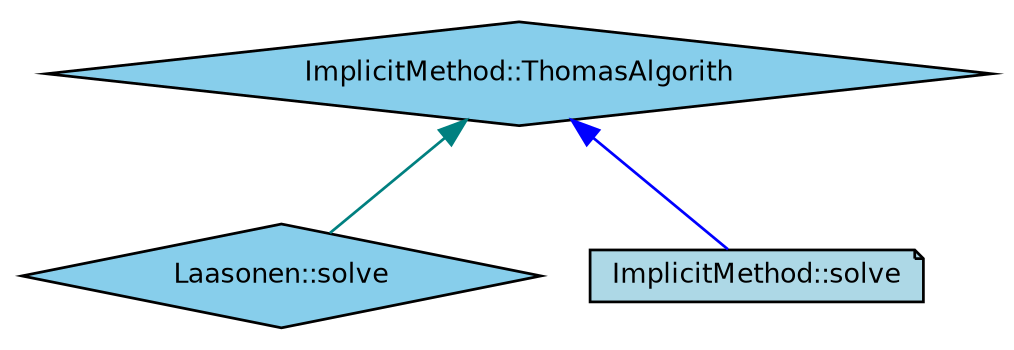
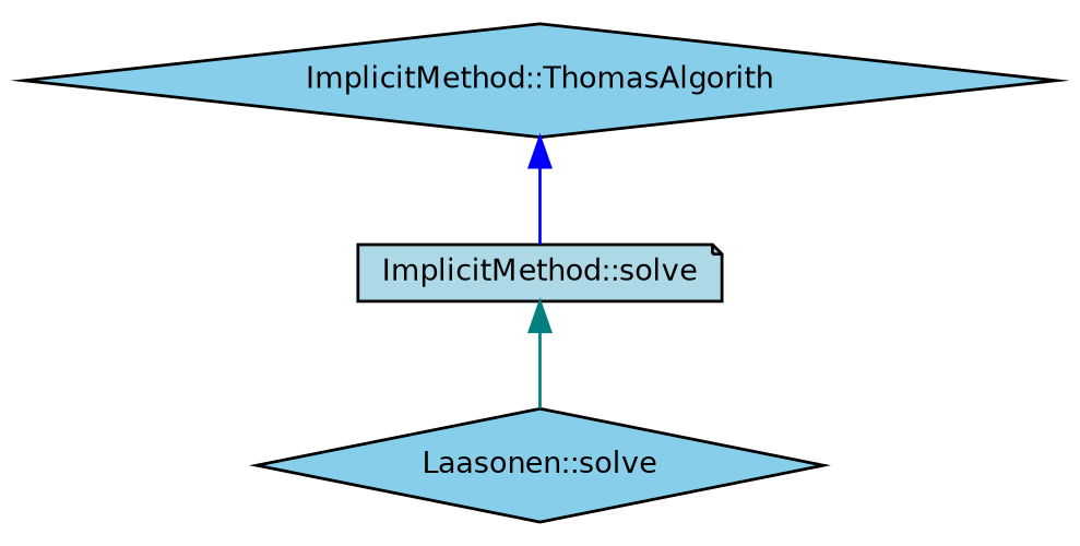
  digraph {
    rankdir=TB
    node [color=black fillcolor=skyblue fontname=Helvetica fontsize=10 shape=diamond style=filled]
    edge [dir=back fontname=Helvetica fontsize=10 labelfontname=Helvetica labelfontsize=10 style=solid]
    n1 [fontcolor=black height=0.2 label="ImplicitMethod::ThomasAlgorith" width=0.4]
    n2 [height=0.2 label="Laasonen::solve" width=0.4]
    n3 [fillcolor=lightblue height=0.2 label="ImplicitMethod::solve" shape=note width=0.4]
-   n1 -> n2 [color=teal]
+   n3 -> n2 [color=teal]
    n1 -> n3 [color=blue]
  }
